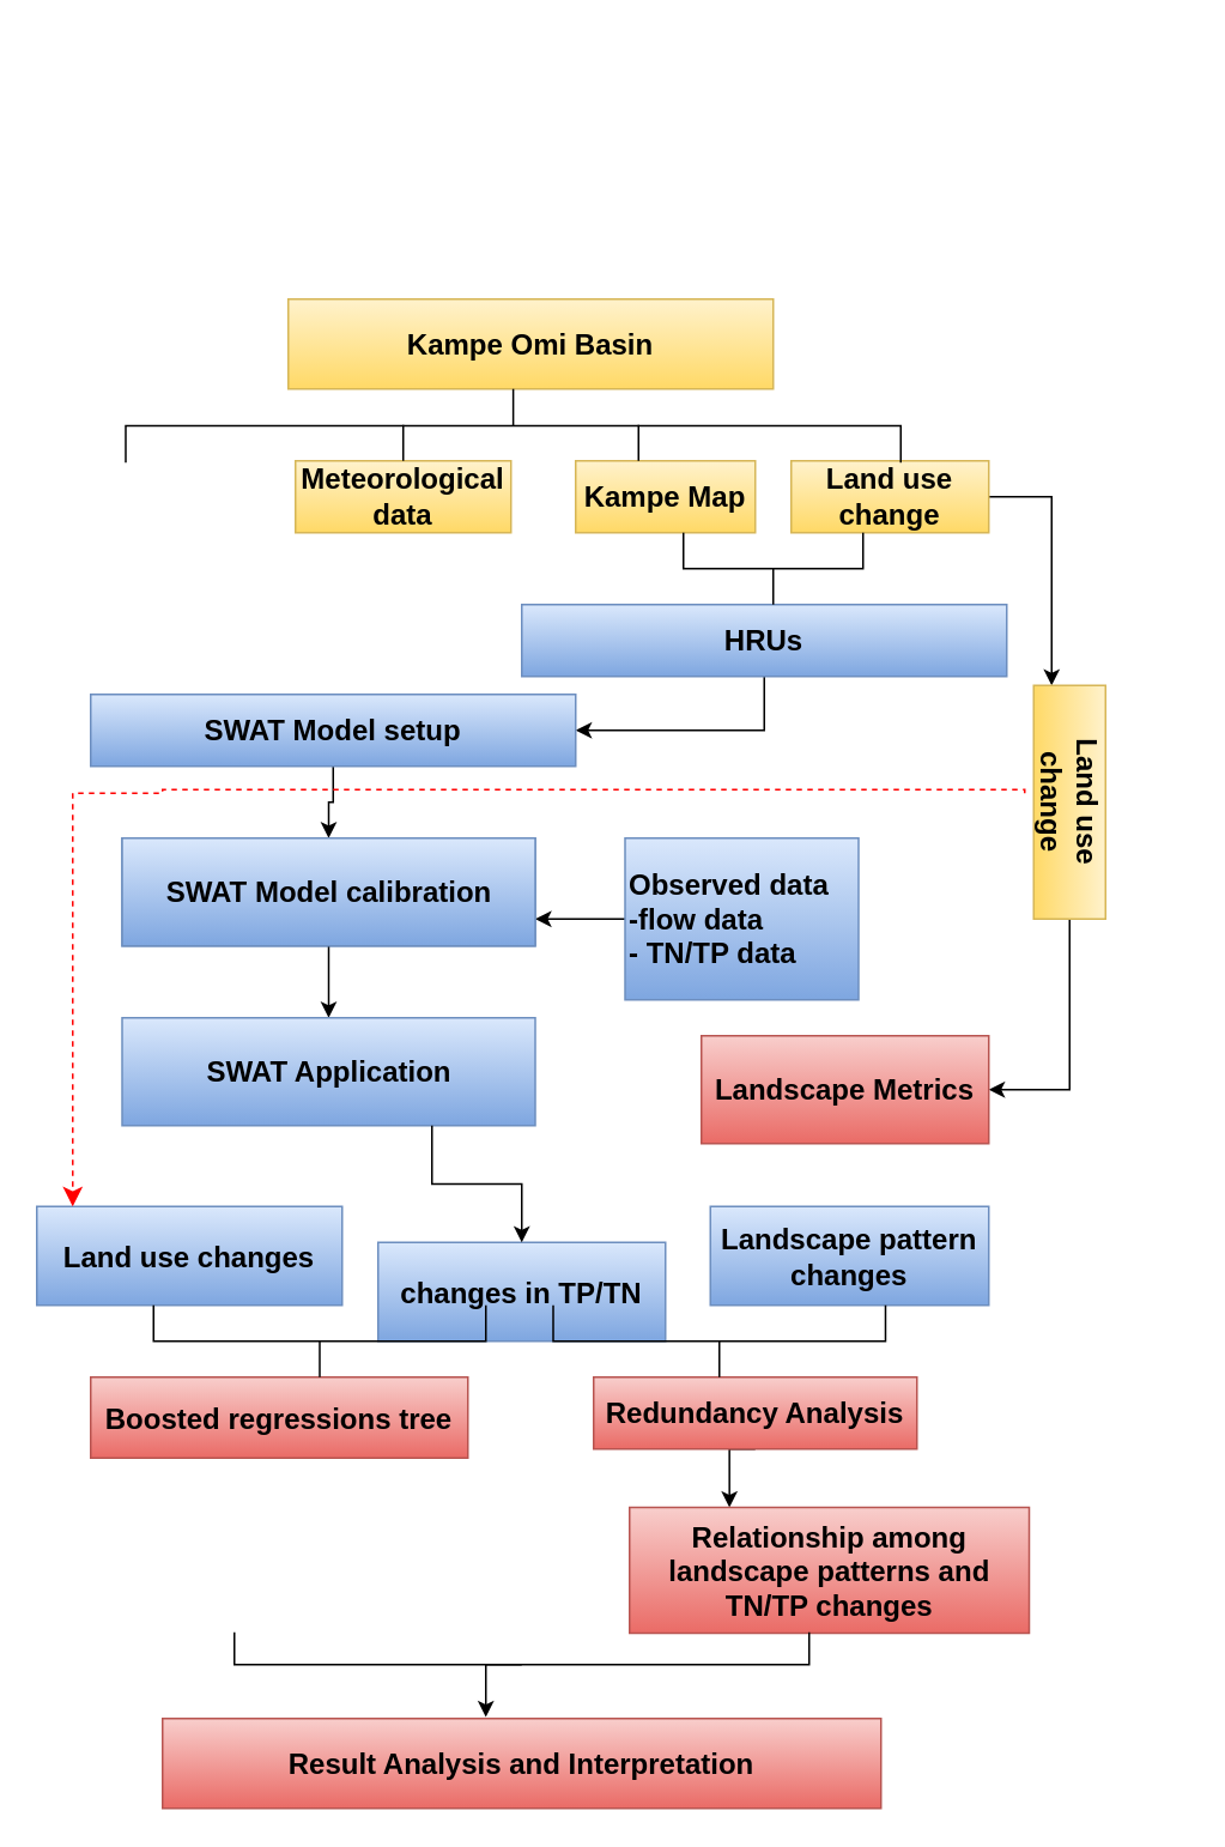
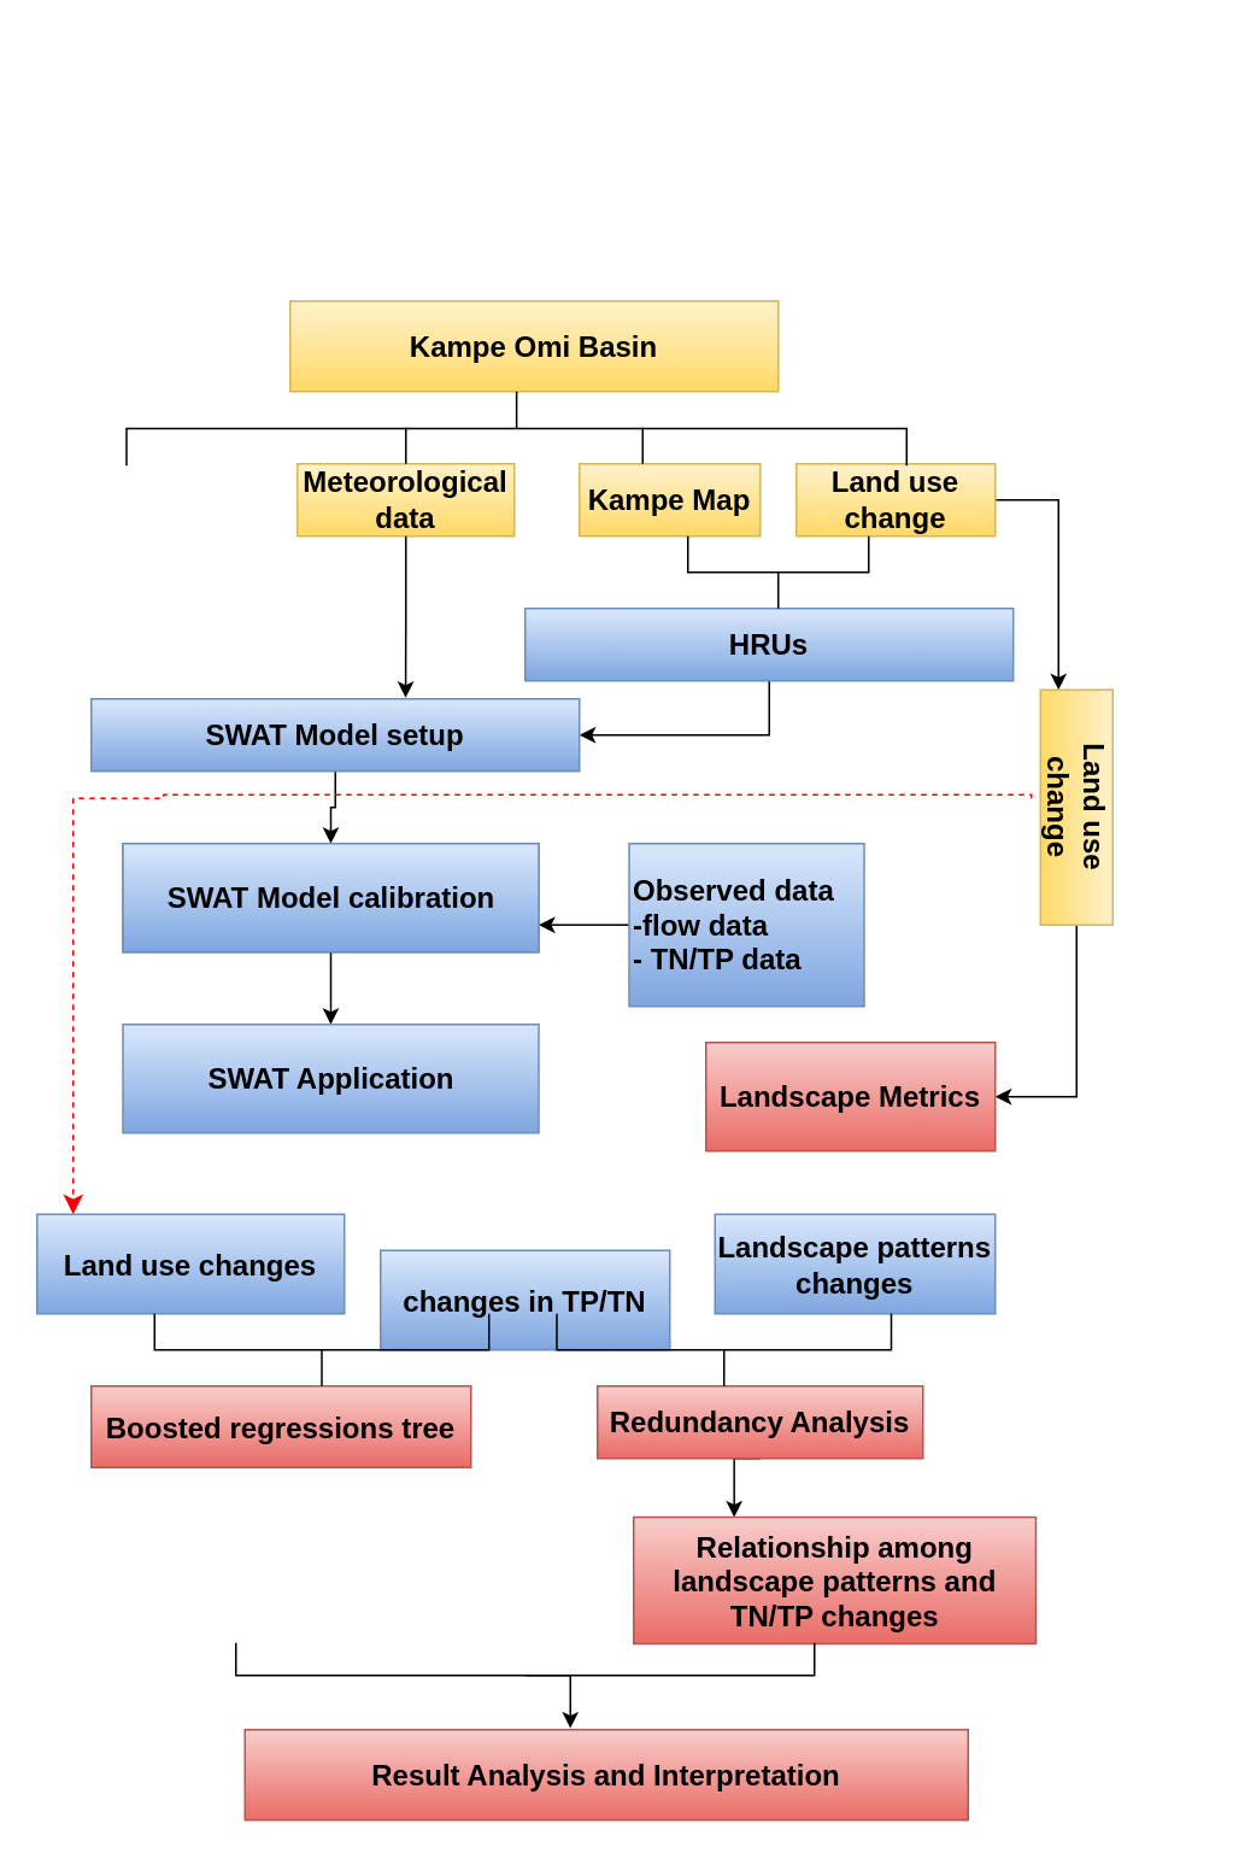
  <mxCell id="0" />
  <mxCell id="1" parent="0" />
  <mxCell id="2" value="&lt;font style=&quot;font-size: 16px;&quot;&gt;&lt;b&gt;Kampe Omi Basin&lt;/b&gt;&lt;/font&gt;" style="rounded=0;whiteSpace=wrap;html=1;fillColor=#fff2cc;gradientColor=#ffd966;strokeColor=#d6b656;" parent="1" vertex="1"><mxGeometry x="160" y="166" width="270" height="50" as="geometry" /></mxCell>
  <mxCell id="3" value="&lt;font style=&quot;font-size: 16px;&quot;&gt;&lt;b&gt;Meteorological data&lt;/b&gt;&lt;/font&gt;" style="rounded=0;whiteSpace=wrap;html=1;fillColor=#fff2cc;gradientColor=#ffd966;strokeColor=#d6b656;" parent="1" vertex="1"><mxGeometry x="164" y="256" width="120" height="40" as="geometry" /></mxCell>
  <mxCell id="4" value="&lt;font style=&quot;font-size: 16px;&quot;&gt;&lt;b&gt;Kampe Map&lt;/b&gt;&lt;/font&gt;" style="rounded=0;whiteSpace=wrap;html=1;fillColor=#fff2cc;gradientColor=#ffd966;strokeColor=#d6b656;" parent="1" vertex="1"><mxGeometry x="320" y="256" width="100" height="40" as="geometry" /></mxCell>
  <mxCell id="5" style="edgeStyle=orthogonalEdgeStyle;rounded=0;orthogonalLoop=1;jettySize=auto;html=1;exitX=1;exitY=0.5;exitDx=0;exitDy=0;entryX=0;entryY=0.75;entryDx=0;entryDy=0;" parent="1" source="6" target="15" edge="1"><mxGeometry relative="1" as="geometry" /></mxCell>
  <mxCell id="6" value="&lt;font style=&quot;font-size: 16px;&quot;&gt;&lt;b&gt;Land use change&lt;/b&gt;&lt;/font&gt;" style="rounded=0;whiteSpace=wrap;html=1;fillColor=#fff2cc;gradientColor=#ffd966;strokeColor=#d6b656;" parent="1" vertex="1"><mxGeometry x="440" y="256" width="110" height="40" as="geometry" /></mxCell>
  <mxCell id="7" style="edgeStyle=orthogonalEdgeStyle;rounded=0;orthogonalLoop=1;jettySize=auto;html=1;exitX=0.5;exitY=1;exitDx=0;exitDy=0;entryX=1;entryY=0.5;entryDx=0;entryDy=0;" parent="1" source="8" target="10" edge="1"><mxGeometry relative="1" as="geometry" /></mxCell>
  <mxCell id="8" value="&lt;font style=&quot;font-size: 16px;&quot;&gt;&lt;b&gt;HRUs&lt;/b&gt;&lt;/font&gt;" style="rounded=0;whiteSpace=wrap;html=1;fillColor=#dae8fc;gradientColor=#7ea6e0;strokeColor=#6c8ebf;" parent="1" vertex="1"><mxGeometry x="290" y="336" width="270" height="40" as="geometry" /></mxCell>
  <mxCell id="9" style="edgeStyle=orthogonalEdgeStyle;rounded=0;orthogonalLoop=1;jettySize=auto;html=1;exitX=0.5;exitY=1;exitDx=0;exitDy=0;" parent="1" source="10" target="11" edge="1"><mxGeometry relative="1" as="geometry" /></mxCell>
  <mxCell id="10" value="&lt;font style=&quot;font-size: 16px;&quot;&gt;&lt;b&gt;SWAT Model setup&lt;/b&gt;&lt;/font&gt;" style="rounded=0;whiteSpace=wrap;html=1;fillColor=#dae8fc;gradientColor=#7ea6e0;strokeColor=#6c8ebf;" parent="1" vertex="1"><mxGeometry x="50" y="386" width="270" height="40" as="geometry" /></mxCell>
  <mxCell id="11" value="&lt;font style=&quot;font-size: 16px;&quot;&gt;&lt;b&gt;SWAT Model calibration&lt;/b&gt;&lt;/font&gt;" style="rounded=0;whiteSpace=wrap;html=1;fillColor=#dae8fc;gradientColor=#7ea6e0;strokeColor=#6c8ebf;" parent="1" vertex="1"><mxGeometry x="67.5" y="466" width="230" height="60" as="geometry" /></mxCell>
  <mxCell id="12" style="edgeStyle=orthogonalEdgeStyle;rounded=0;orthogonalLoop=1;jettySize=auto;html=1;exitX=0;exitY=0.5;exitDx=0;exitDy=0;entryX=1;entryY=0.75;entryDx=0;entryDy=0;" parent="1" source="13" target="11" edge="1"><mxGeometry relative="1" as="geometry" /></mxCell>
  <mxCell id="13" value="&lt;font style=&quot;font-size: 16px;&quot;&gt;&lt;b&gt;Observed data&lt;/b&gt;&lt;/font&gt;&lt;div&gt;&lt;span style=&quot;font-size: 16px;&quot;&gt;&lt;b&gt;-flow data&lt;/b&gt;&lt;/span&gt;&lt;/div&gt;&lt;div&gt;&lt;span style=&quot;font-size: 16px;&quot;&gt;&lt;b&gt;- TN/TP data&lt;/b&gt;&lt;/span&gt;&lt;/div&gt;" style="rounded=0;whiteSpace=wrap;html=1;align=left;fillColor=#dae8fc;gradientColor=#7ea6e0;strokeColor=#6c8ebf;" parent="1" vertex="1"><mxGeometry x="347.5" y="466" width="130" height="90" as="geometry" /></mxCell>
  <mxCell id="14" style="edgeStyle=orthogonalEdgeStyle;rounded=0;orthogonalLoop=1;jettySize=auto;html=1;exitX=1;exitY=0.5;exitDx=0;exitDy=0;entryX=1;entryY=0.5;entryDx=0;entryDy=0;" parent="1" source="15" target="16" edge="1"><mxGeometry relative="1" as="geometry" /></mxCell>
  <mxCell id="15" value="&lt;font style=&quot;font-size: 16px;&quot;&gt;&lt;b&gt;Land use change&lt;/b&gt;&lt;/font&gt;" style="rounded=0;whiteSpace=wrap;html=1;rotation=90;fillColor=#fff2cc;gradientColor=#ffd966;strokeColor=#d6b656;" parent="1" vertex="1"><mxGeometry x="530" y="426" width="130" height="40" as="geometry" /></mxCell>
  <mxCell id="16" value="&lt;font style=&quot;font-size: 16px;&quot;&gt;&lt;b&gt;Landscape Metrics&lt;/b&gt;&lt;/font&gt;" style="rounded=0;whiteSpace=wrap;html=1;rotation=0;fillColor=#f8cecc;gradientColor=#ea6b66;strokeColor=#b85450;" parent="1" vertex="1"><mxGeometry x="390" y="576" width="160" height="60" as="geometry" /></mxCell>
  <mxCell id="17" value="&lt;font style=&quot;font-size: 16px;&quot;&gt;&lt;b&gt;Land use changes&lt;/b&gt;&lt;/font&gt;" style="rounded=0;whiteSpace=wrap;html=1;fillColor=#dae8fc;gradientColor=#7ea6e0;strokeColor=#6c8ebf;" parent="1" vertex="1"><mxGeometry x="20" y="671" width="170" height="55" as="geometry" /></mxCell>
  <mxCell id="18" value="&lt;font style=&quot;font-size: 16px;&quot;&gt;&lt;b&gt;changes in TP/TN&lt;/b&gt;&lt;/font&gt;" style="rounded=0;whiteSpace=wrap;html=1;fillColor=#dae8fc;gradientColor=#7ea6e0;strokeColor=#6c8ebf;" parent="1" vertex="1"><mxGeometry x="210" y="691" width="160" height="55" as="geometry" /></mxCell>
- <mxCell id="19" value="&lt;font style=&quot;font-size: 16px;&quot;&gt;&lt;b&gt;Landscape pattern changes&lt;/b&gt;&lt;/font&gt;" style="rounded=0;whiteSpace=wrap;html=1;fillColor=#dae8fc;gradientColor=#7ea6e0;strokeColor=#6c8ebf;" parent="1" vertex="1"><mxGeometry x="395" y="671" width="155" height="55" as="geometry" /></mxCell>
+ <mxCell id="19" value="&lt;font style=&quot;font-size: 16px;&quot;&gt;&lt;b&gt;Landscape patterns changes&lt;/b&gt;&lt;/font&gt;" style="rounded=0;whiteSpace=wrap;html=1;fillColor=#dae8fc;gradientColor=#7ea6e0;strokeColor=#6c8ebf;" parent="1" vertex="1"><mxGeometry x="395" y="671" width="155" height="55" as="geometry" /></mxCell>
  <mxCell id="20" style="edgeStyle=orthogonalEdgeStyle;rounded=0;orthogonalLoop=1;jettySize=auto;html=1;exitX=0.5;exitY=1;exitDx=0;exitDy=0;entryX=0.25;entryY=0;entryDx=0;entryDy=0;" edge="1" parent="1" source="21" target="23"><mxGeometry relative="1" as="geometry" /></mxCell>
  <mxCell id="21" value="&lt;font style=&quot;font-size: 16px;&quot;&gt;&lt;b&gt;Redundancy Analysis&lt;/b&gt;&lt;/font&gt;" style="rounded=0;whiteSpace=wrap;html=1;fillColor=#f8cecc;gradientColor=#ea6b66;strokeColor=#b85450;" parent="1" vertex="1"><mxGeometry x="330" y="766" width="180" height="40" as="geometry" /></mxCell>
  <mxCell id="22" value="&lt;font style=&quot;font-size: 16px;&quot;&gt;&lt;b&gt;Boosted regressions tree&lt;/b&gt;&lt;/font&gt;" style="rounded=0;whiteSpace=wrap;html=1;fillColor=#f8cecc;gradientColor=#ea6b66;strokeColor=#b85450;" parent="1" vertex="1"><mxGeometry x="50" y="766" width="210" height="45" as="geometry" /></mxCell>
  <mxCell id="23" value="&lt;font style=&quot;font-size: 16px;&quot;&gt;&lt;b&gt;Relationship among landscape patterns and TN/TP changes&lt;/b&gt;&lt;/font&gt;" style="rounded=0;whiteSpace=wrap;html=1;fillColor=#f8cecc;gradientColor=#ea6b66;strokeColor=#b85450;" parent="1" vertex="1"><mxGeometry x="350" y="838.5" width="222.5" height="70" as="geometry" /></mxCell>
- <mxCell id="24" value="&lt;span style=&quot;font-size: 16px;&quot;&gt;&lt;b&gt;Result Analysis and Interpretation&lt;/b&gt;&lt;/span&gt;" style="rounded=0;whiteSpace=wrap;html=1;fillColor=#f8cecc;gradientColor=#ea6b66;strokeColor=#b85450;" parent="1" vertex="1"><mxGeometry x="90" y="956" width="400" height="50" as="geometry" /></mxCell>
+ <mxCell id="24" value="&lt;span style=&quot;font-size: 16px;&quot;&gt;&lt;b&gt;Result Analysis and Interpretation&lt;/b&gt;&lt;/span&gt;" style="rounded=0;whiteSpace=wrap;html=1;fillColor=#f8cecc;gradientColor=#ea6b66;strokeColor=#b85450;" parent="1" vertex="1"><mxGeometry x="135" y="956" width="400" height="50" as="geometry" /></mxCell>
  <mxCell id="25" value="" style="strokeWidth=1;html=1;shape=mxgraph.flowchart.annotation_2;align=left;labelPosition=right;pointerEvents=1;rotation=90;" parent="1" vertex="1"><mxGeometry x="264.75" y="20.75" width="41" height="431.5" as="geometry" /></mxCell>
  <mxCell id="26" value="" style="line;strokeWidth=1;direction=south;html=1;" parent="1" vertex="1"><mxGeometry x="219" y="236" width="10" height="20" as="geometry" /></mxCell>
  <mxCell id="27" value="" style="line;strokeWidth=1;direction=south;html=1;" parent="1" vertex="1"><mxGeometry x="350" y="236" width="10" height="20" as="geometry" /></mxCell>
  <mxCell id="28" value="" style="strokeWidth=1;html=1;shape=mxgraph.flowchart.annotation_2;align=left;labelPosition=right;pointerEvents=1;rotation=-90;" parent="1" vertex="1"><mxGeometry x="410" y="266" width="40" height="100" as="geometry" /></mxCell>
+ <mxCell id="29" style="edgeStyle=orthogonalEdgeStyle;rounded=0;orthogonalLoop=1;jettySize=auto;html=1;exitX=0.5;exitY=1;exitDx=0;exitDy=0;entryX=0.644;entryY=-0.016;entryDx=0;entryDy=0;entryPerimeter=0;" parent="1" source="3" target="10" edge="1"><mxGeometry relative="1" as="geometry" /></mxCell>
  <mxCell id="30" value="" style="edgeStyle=segmentEdgeStyle;endArrow=classic;html=1;curved=0;rounded=0;endSize=8;startSize=8;dashed=1;strokeColor=#FF0000;" parent="1" edge="1"><mxGeometry width="50" height="50" relative="1" as="geometry"><mxPoint x="570" y="441" as="sourcePoint" /><mxPoint x="40" y="671" as="targetPoint" /><Array as="points"><mxPoint x="90" y="439" /><mxPoint x="90" y="441" /><mxPoint x="40" y="441" /></Array></mxGeometry></mxCell>
  <mxCell id="31" value="" style="strokeWidth=1;html=1;shape=mxgraph.flowchart.annotation_2;align=left;labelPosition=right;pointerEvents=1;rotation=-90;" parent="1" vertex="1"><mxGeometry x="157.5" y="653.5" width="40" height="185" as="geometry" /></mxCell>
  <mxCell id="32" value="" style="strokeWidth=1;html=1;shape=mxgraph.flowchart.annotation_2;align=left;labelPosition=right;pointerEvents=1;rotation=-90;" parent="1" vertex="1"><mxGeometry x="380" y="653.5" width="40" height="185" as="geometry" /></mxCell>
  <mxCell id="33" value="" style="shape=partialRectangle;whiteSpace=wrap;html=1;bottom=1;right=1;left=1;top=0;fillColor=none;routingCenterX=-0.5;" parent="1" vertex="1"><mxGeometry x="130" y="908.5" width="320" height="17.5" as="geometry" /></mxCell>
  <mxCell id="34" style="edgeStyle=orthogonalEdgeStyle;rounded=0;orthogonalLoop=1;jettySize=auto;html=1;exitX=0.5;exitY=1;exitDx=0;exitDy=0;entryX=0.45;entryY=-0.016;entryDx=0;entryDy=0;entryPerimeter=0;" parent="1" source="33" target="24" edge="1"><mxGeometry relative="1" as="geometry" /></mxCell>
  <mxCell id="35" style="edgeStyle=orthogonalEdgeStyle;rounded=0;orthogonalLoop=1;jettySize=auto;html=1;exitX=0.5;exitY=1;exitDx=0;exitDy=0;entryX=0.5;entryY=0;entryDx=0;entryDy=0;" parent="1" source="36" target="37" edge="1"><mxGeometry relative="1" as="geometry" /></mxCell>
  <mxCell id="36" value="&lt;font style=&quot;font-size: 16px;&quot;&gt;&lt;b&gt;SWAT Model calibration&lt;/b&gt;&lt;/font&gt;" style="rounded=0;whiteSpace=wrap;html=1;fillColor=#dae8fc;gradientColor=#7ea6e0;strokeColor=#6c8ebf;" parent="1" vertex="1"><mxGeometry x="67.5" y="466" width="230" height="60" as="geometry" /></mxCell>
  <mxCell id="37" value="&lt;font style=&quot;font-size: 16px;&quot;&gt;&lt;b&gt;SWAT Application&lt;/b&gt;&lt;/font&gt;" style="rounded=0;whiteSpace=wrap;html=1;fillColor=#dae8fc;gradientColor=#7ea6e0;strokeColor=#6c8ebf;" parent="1" vertex="1"><mxGeometry x="67.5" y="566" width="230" height="60" as="geometry" /></mxCell>
- <mxCell id="38" style="edgeStyle=orthogonalEdgeStyle;rounded=0;orthogonalLoop=1;jettySize=auto;html=1;exitX=0.75;exitY=1;exitDx=0;exitDy=0;" parent="1" source="37" target="18" edge="1"><mxGeometry relative="1" as="geometry" /></mxCell>
